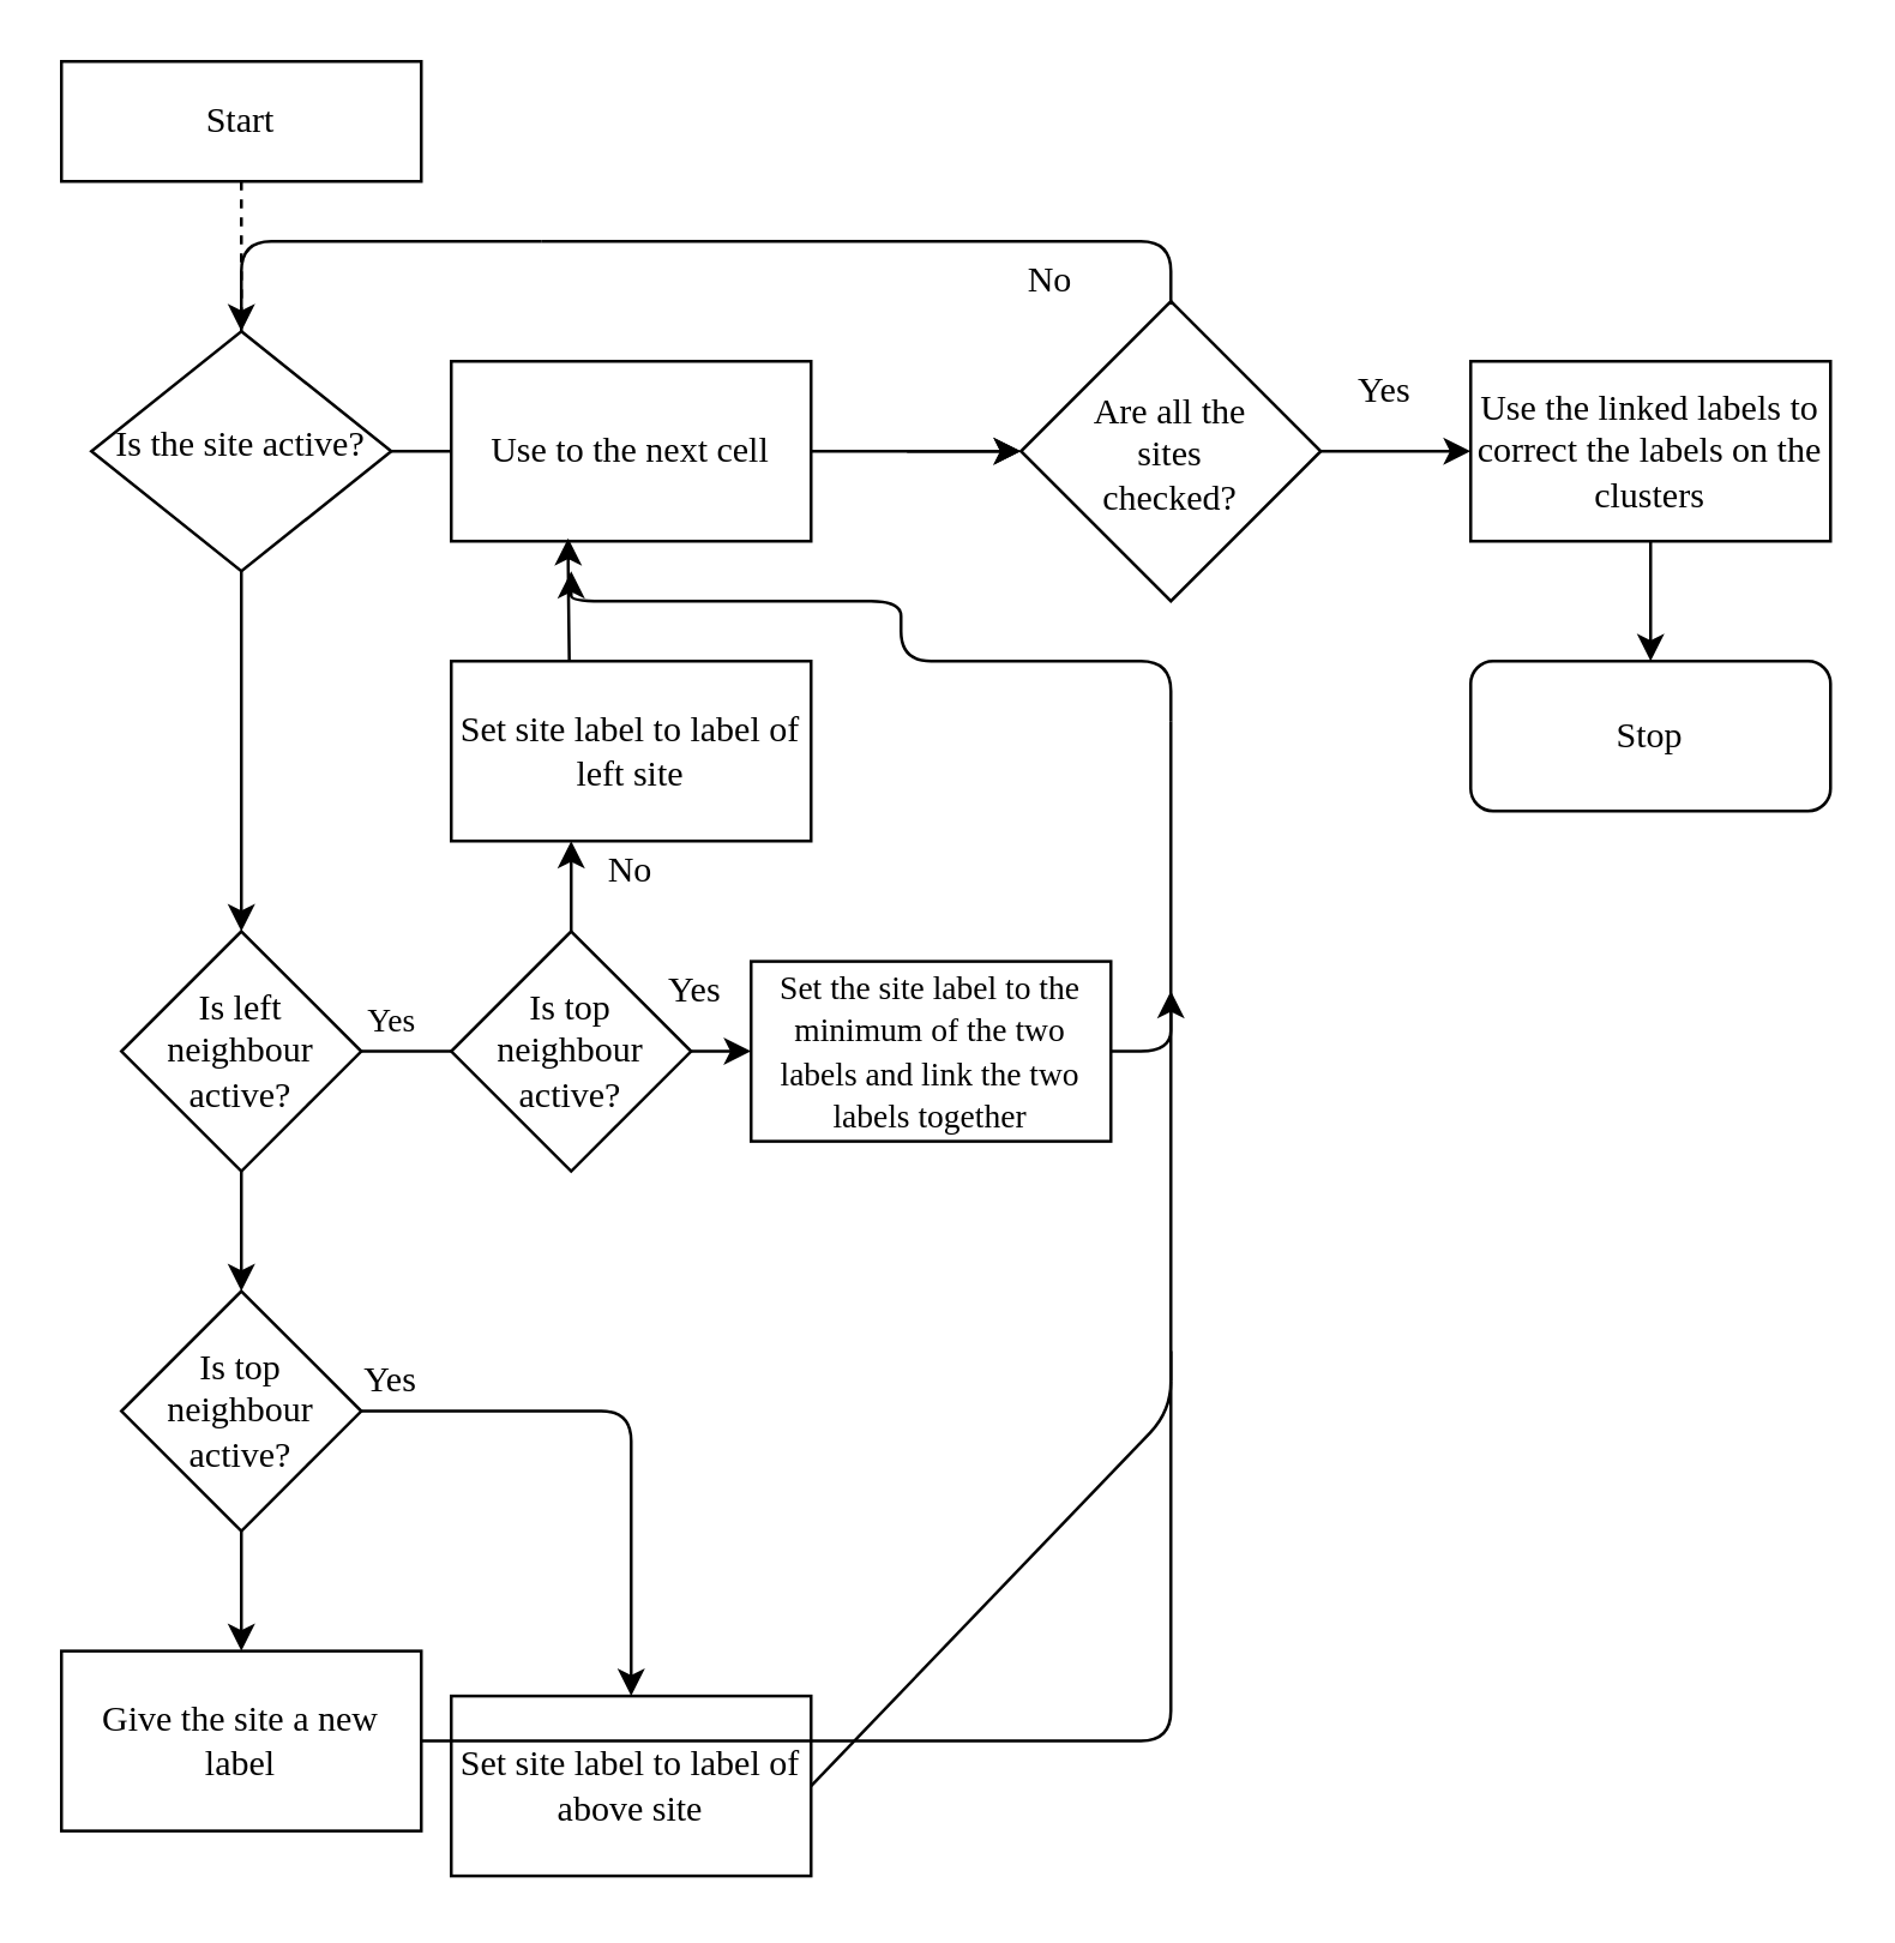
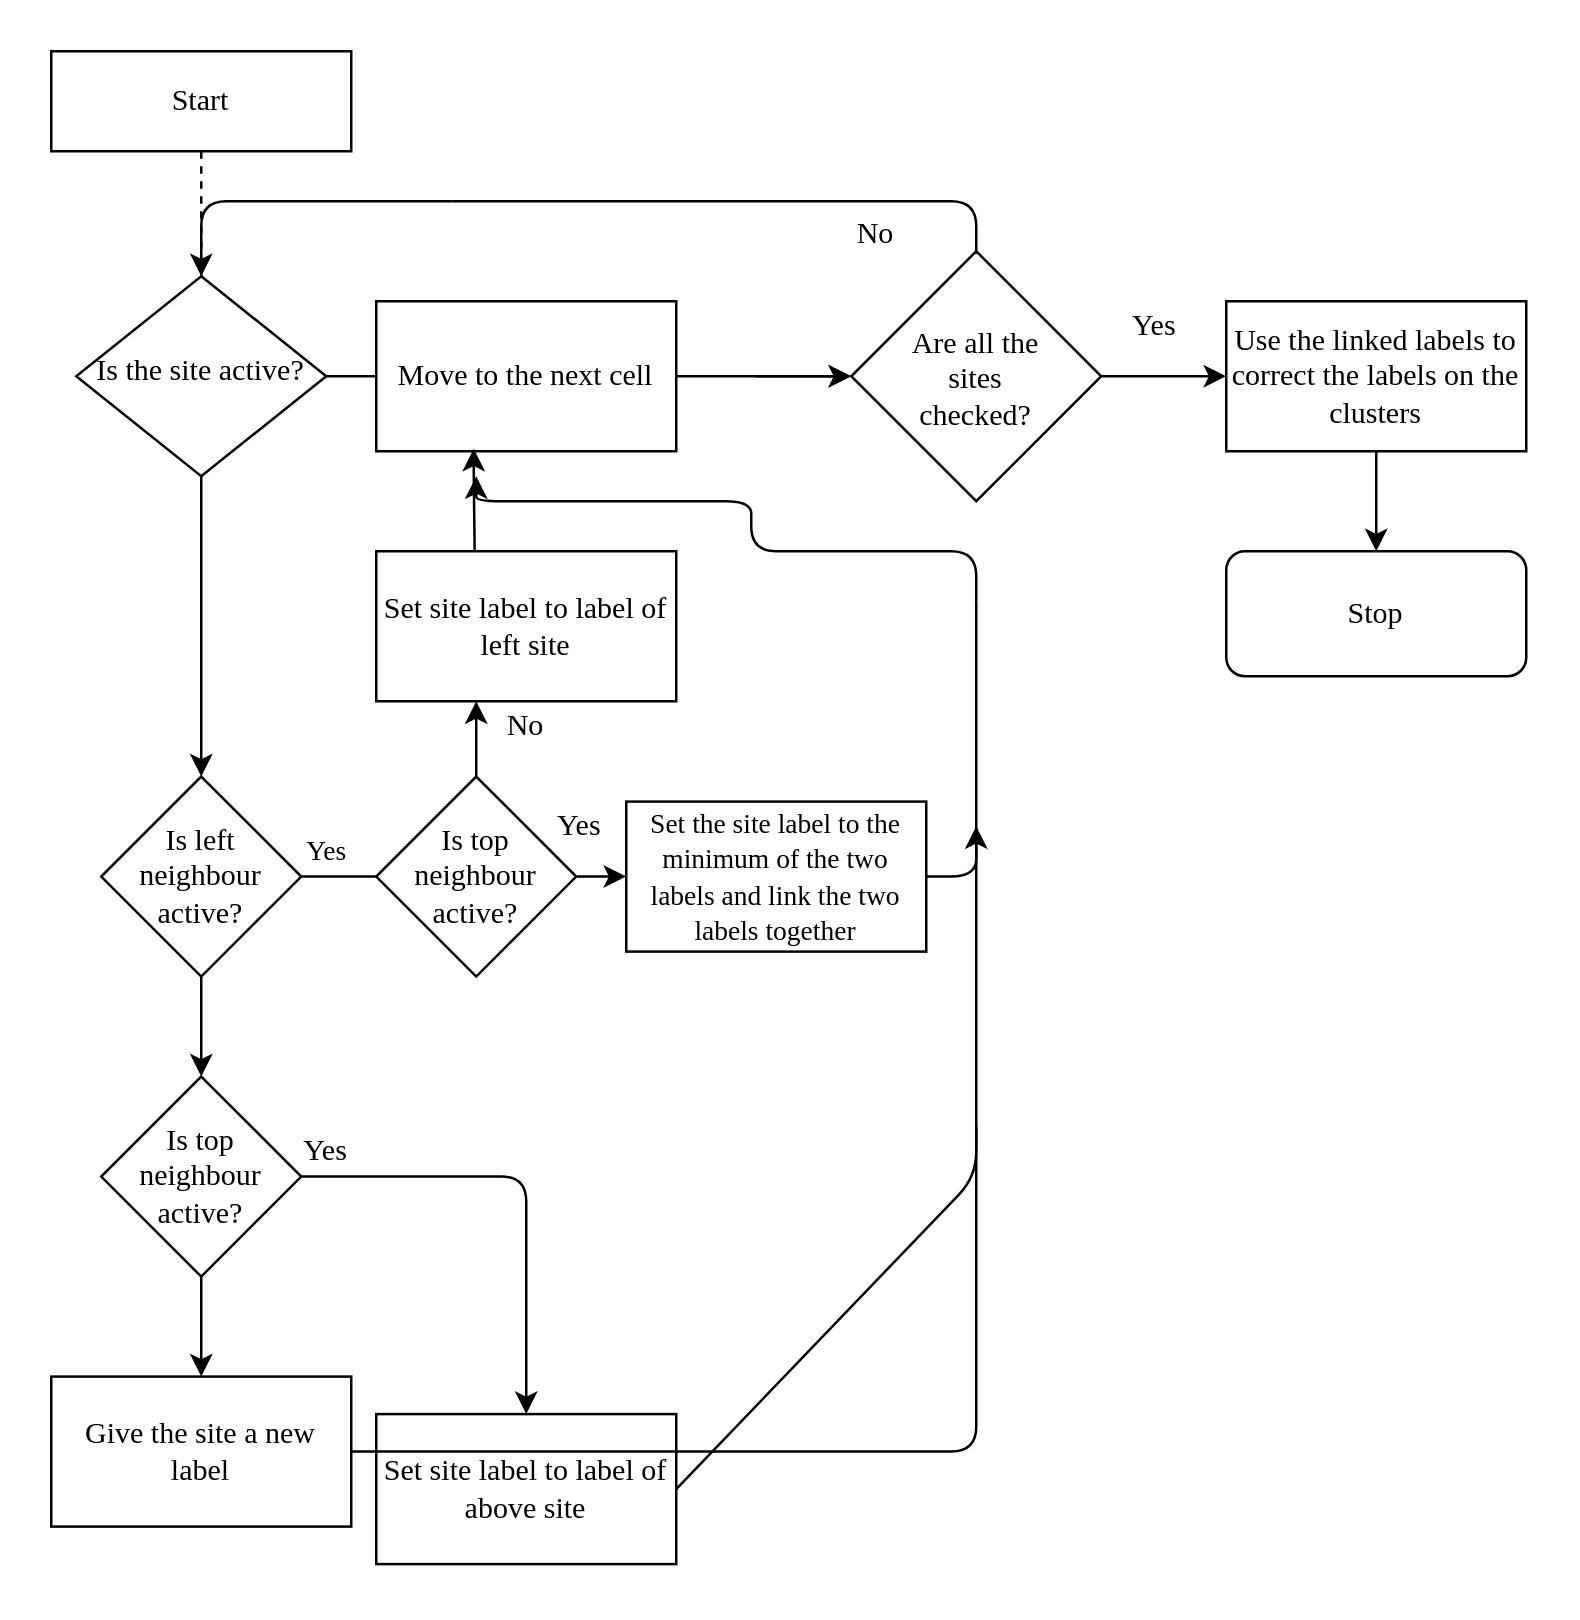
  <mxCell id="0" />
  <mxCell id="1" parent="0" />
  <mxCell id="2" value="Start" style="whiteSpace=wrap;html=1;fontSize=12;glass=0;strokeWidth=1;shadow=0;fontFamily=Lora;fontSource=https%3A%2F%2Ffonts.googleapis.com%2Fcss%3Ffamily%3DLora;" parent="1" vertex="1"><mxGeometry x="20" y="20" width="120" height="40" as="geometry" /></mxCell>
  <mxCell id="3" value="No" style="edgeStyle=orthogonalEdgeStyle;html=1;jettySize=auto;orthogonalLoop=1;fontSize=11;endArrow=block;endFill=0;endSize=8;strokeWidth=1;shadow=0;labelBackgroundColor=none;fontFamily=Lora;fontSource=https%3A%2F%2Ffonts.googleapis.com%2Fcss%3Ffamily%3DLora;" parent="1" source="4" edge="1"><mxGeometry y="10" relative="1" as="geometry"><mxPoint as="offset" /><mxPoint x="180" y="150" as="targetPoint" /></mxGeometry></mxCell>
  <mxCell id="4" value="Is the site active?" style="rhombus;whiteSpace=wrap;html=1;shadow=0;fontFamily=Lora;fontSize=12;align=center;strokeWidth=1;spacing=6;spacingTop=-4;fontSource=https%3A%2F%2Ffonts.googleapis.com%2Fcss%3Ffamily%3DLora;" parent="1" vertex="1"><mxGeometry x="30" y="110" width="100" height="80" as="geometry" /></mxCell>
  <mxCell id="5" value="Yes" style="edgeStyle=orthogonalEdgeStyle;html=1;jettySize=auto;orthogonalLoop=1;fontSize=11;endArrow=block;endFill=0;endSize=8;strokeWidth=1;shadow=0;labelBackgroundColor=none;exitX=1;exitY=0.5;exitDx=0;exitDy=0;fontFamily=Lora;fontSource=https%3A%2F%2Ffonts.googleapis.com%2Fcss%3Ffamily%3DLora;" parent="1" source="7" edge="1"><mxGeometry x="-0.667" y="10" relative="1" as="geometry"><mxPoint as="offset" /><mxPoint x="130" y="350.14" as="sourcePoint" /><mxPoint x="180" y="350.14" as="targetPoint" /></mxGeometry></mxCell>
  <mxCell id="6" style="edgeStyle=orthogonalEdgeStyle;orthogonalLoop=1;jettySize=auto;html=1;exitX=0.5;exitY=0;exitDx=0;exitDy=0;fontFamily=Lora;fontSource=https%3A%2F%2Ffonts.googleapis.com%2Fcss%3Ffamily%3DLora;" parent="1" source="7" edge="1"><mxGeometry relative="1" as="geometry"><mxPoint x="79.69" y="310.002" as="targetPoint" /></mxGeometry></mxCell>
  <mxCell id="7" value="Is left neighbour active?" style="rhombus;whiteSpace=wrap;html=1;fontFamily=Lora;fontSource=https%3A%2F%2Ffonts.googleapis.com%2Fcss%3Ffamily%3DLora;" parent="1" vertex="1"><mxGeometry x="40" y="310.14" width="80" height="80" as="geometry" /></mxCell>
  <mxCell id="8" value="" style="edgeStyle=orthogonalEdgeStyle;orthogonalLoop=1;jettySize=auto;html=1;fontFamily=Lora;fontSource=https%3A%2F%2Ffonts.googleapis.com%2Fcss%3Ffamily%3DLora;" parent="1" source="9" target="21" edge="1"><mxGeometry relative="1" as="geometry" /></mxCell>
- <mxCell id="9" value="Use to the next cell" style="whiteSpace=wrap;html=1;fontFamily=Lora;fontSource=https%3A%2F%2Ffonts.googleapis.com%2Fcss%3Ffamily%3DLora;" parent="1" vertex="1"><mxGeometry x="150" y="120" width="120" height="60" as="geometry" /></mxCell>
+ <mxCell id="9" value="Move to the next cell" style="whiteSpace=wrap;html=1;fontFamily=Lora;fontSource=https%3A%2F%2Ffonts.googleapis.com%2Fcss%3Ffamily%3DLora;" parent="1" vertex="1"><mxGeometry x="150" y="120" width="120" height="60" as="geometry" /></mxCell>
  <mxCell id="10" value="" style="endArrow=none;html=1;exitX=0.5;exitY=0;exitDx=0;exitDy=0;fontFamily=Lora;fontSource=https%3A%2F%2Ffonts.googleapis.com%2Fcss%3Ffamily%3DLora;" parent="1" source="21" edge="1"><mxGeometry width="50" height="50" relative="1" as="geometry"><mxPoint x="240" y="120" as="sourcePoint" /><mxPoint x="180" y="80" as="targetPoint" /><Array as="points"><mxPoint x="390" y="80" /><mxPoint x="240" y="80" /></Array></mxGeometry></mxCell>
  <mxCell id="11" value="" style="endArrow=none;html=1;entryX=0.5;entryY=0;entryDx=0;entryDy=0;fontFamily=Lora;fontSource=https%3A%2F%2Ffonts.googleapis.com%2Fcss%3Ffamily%3DLora;" parent="1" target="4" edge="1"><mxGeometry width="50" height="50" relative="1" as="geometry"><mxPoint x="180" y="80" as="sourcePoint" /><mxPoint x="270" y="240" as="targetPoint" /><Array as="points"><mxPoint x="80" y="80" /></Array></mxGeometry></mxCell>
  <mxCell id="12" value="" style="edgeStyle=orthogonalEdgeStyle;orthogonalLoop=1;jettySize=auto;html=1;fontFamily=Lora;fontSource=https%3A%2F%2Ffonts.googleapis.com%2Fcss%3Ffamily%3DLora;" parent="1" source="14" target="17" edge="1"><mxGeometry relative="1" as="geometry" /></mxCell>
  <mxCell id="13" value="" style="edgeStyle=orthogonalEdgeStyle;orthogonalLoop=1;jettySize=auto;html=1;fontFamily=Lora;fontSource=https%3A%2F%2Ffonts.googleapis.com%2Fcss%3Ffamily%3DLora;" parent="1" source="14" target="18" edge="1"><mxGeometry relative="1" as="geometry" /></mxCell>
  <mxCell id="14" value="&lt;div&gt;Is top neighbour active?&lt;/div&gt;" style="rhombus;whiteSpace=wrap;html=1;fontFamily=Lora;fontSource=https%3A%2F%2Ffonts.googleapis.com%2Fcss%3Ffamily%3DLora;" parent="1" vertex="1"><mxGeometry x="40" y="430.14" width="80" height="80" as="geometry" /></mxCell>
  <mxCell id="15" value="" style="edgeStyle=orthogonalEdgeStyle;orthogonalLoop=1;jettySize=auto;html=1;fontFamily=Lora;fontSource=https%3A%2F%2Ffonts.googleapis.com%2Fcss%3Ffamily%3DLora;" parent="1" source="16" target="25" edge="1"><mxGeometry relative="1" as="geometry" /></mxCell>
  <mxCell id="16" value="&lt;div&gt;Is top neighbour active?&lt;/div&gt;" style="rhombus;whiteSpace=wrap;html=1;fontFamily=Lora;fontSource=https%3A%2F%2Ffonts.googleapis.com%2Fcss%3Ffamily%3DLora;" parent="1" vertex="1"><mxGeometry x="150" y="310.14" width="80" height="80" as="geometry" /></mxCell>
  <mxCell id="17" value="Set site label to label of above site" style="whiteSpace=wrap;html=1;fontFamily=Lora;fontSource=https%3A%2F%2Ffonts.googleapis.com%2Fcss%3Ffamily%3DLora;" parent="1" vertex="1"><mxGeometry x="150" y="565.14" width="120" height="60" as="geometry" /></mxCell>
  <mxCell id="18" value="Give the site a new label" style="whiteSpace=wrap;html=1;fontFamily=Lora;fontSource=https%3A%2F%2Ffonts.googleapis.com%2Fcss%3Ffamily%3DLora;" parent="1" vertex="1"><mxGeometry x="20" y="550.14" width="120" height="60" as="geometry" /></mxCell>
  <mxCell id="19" value="Yes" style="text;html=1;strokeColor=none;fillColor=none;align=center;verticalAlign=middle;whiteSpace=wrap;fontFamily=Lora;fontSource=https%3A%2F%2Ffonts.googleapis.com%2Fcss%3Ffamily%3DLora;" parent="1" vertex="1"><mxGeometry x="110" y="450.14" width="40" height="20" as="geometry" /></mxCell>
  <mxCell id="20" value="" style="endArrow=none;html=1;exitX=1;exitY=0.5;exitDx=0;exitDy=0;fontFamily=Lora;fontSource=https%3A%2F%2Ffonts.googleapis.com%2Fcss%3Ffamily%3DLora;" parent="1" source="18" edge="1"><mxGeometry width="50" height="50" relative="1" as="geometry"><mxPoint x="230" y="580.14" as="sourcePoint" /><mxPoint x="390" y="460.14" as="targetPoint" /><Array as="points"><mxPoint x="390" y="580.14" /></Array></mxGeometry></mxCell>
  <mxCell id="21" value="&lt;p style=&quot;line-height: 50%&quot;&gt;&lt;/p&gt;&lt;div&gt;Are all the &lt;br&gt;&lt;/div&gt;&lt;div&gt;sites &lt;br&gt;&lt;/div&gt;&lt;div&gt;checked?&lt;br&gt;&lt;/div&gt;&lt;div&gt;&lt;br&gt;&lt;/div&gt;&lt;p&gt;&lt;/p&gt;" style="rhombus;whiteSpace=wrap;html=1;spacingTop=15;fontFamily=Lora;fontSource=https%3A%2F%2Ffonts.googleapis.com%2Fcss%3Ffamily%3DLora;" parent="1" vertex="1"><mxGeometry x="340" y="100" width="100" height="100" as="geometry" /></mxCell>
  <mxCell id="22" value="" style="endArrow=classic;html=1;entryX=0;entryY=0.5;entryDx=0;entryDy=0;fontFamily=Lora;fontSource=https%3A%2F%2Ffonts.googleapis.com%2Fcss%3Ffamily%3DLora;" parent="1" target="21" edge="1"><mxGeometry width="50" height="50" relative="1" as="geometry"><mxPoint x="302" y="150" as="sourcePoint" /><mxPoint x="270" y="230" as="targetPoint" /></mxGeometry></mxCell>
  <mxCell id="23" value="&lt;div&gt;No&lt;/div&gt;&lt;div&gt;&lt;br&gt;&lt;/div&gt;" style="text;html=1;strokeColor=none;fillColor=none;align=center;verticalAlign=middle;whiteSpace=wrap;fontFamily=Lora;fontSource=https%3A%2F%2Ffonts.googleapis.com%2Fcss%3Ffamily%3DLora;" parent="1" vertex="1"><mxGeometry x="330" y="90" width="40" height="20" as="geometry" /></mxCell>
  <mxCell id="24" value="" style="endArrow=none;html=1;exitX=1;exitY=0.5;exitDx=0;exitDy=0;fontFamily=Lora;fontSource=https%3A%2F%2Ffonts.googleapis.com%2Fcss%3Ffamily%3DLora;" parent="1" source="17" edge="1"><mxGeometry width="50" height="50" relative="1" as="geometry"><mxPoint x="220" y="440.14" as="sourcePoint" /><mxPoint x="390" y="450.14" as="targetPoint" /><Array as="points"><mxPoint x="390" y="470.14" /></Array></mxGeometry></mxCell>
  <mxCell id="25" value="&lt;font style=&quot;font-size: 11px&quot;&gt;Set the site label to the minimum of the two labels and link the two labels together&lt;br&gt;&lt;/font&gt;" style="whiteSpace=wrap;html=1;fontFamily=Lora;fontSource=https%3A%2F%2Ffonts.googleapis.com%2Fcss%3Ffamily%3DLora;" parent="1" vertex="1"><mxGeometry x="250" y="320.14" width="120" height="60" as="geometry" /></mxCell>
  <mxCell id="26" value="" style="endArrow=classic;html=1;exitX=0.5;exitY=0;exitDx=0;exitDy=0;entryX=0;entryY=0;entryDx=0;entryDy=0;fontFamily=Lora;fontSource=https%3A%2F%2Ffonts.googleapis.com%2Fcss%3Ffamily%3DLora;" parent="1" source="16" target="27" edge="1"><mxGeometry width="50" height="50" relative="1" as="geometry"><mxPoint x="230" y="240" as="sourcePoint" /><mxPoint x="180" y="280" as="targetPoint" /></mxGeometry></mxCell>
  <mxCell id="27" value="&lt;div&gt;No&lt;/div&gt;" style="text;html=1;strokeColor=none;fillColor=none;align=center;verticalAlign=middle;whiteSpace=wrap;fontFamily=Lora;fontSource=https%3A%2F%2Ffonts.googleapis.com%2Fcss%3Ffamily%3DLora;" parent="1" vertex="1"><mxGeometry x="190" y="280" width="40" height="20" as="geometry" /></mxCell>
  <mxCell id="28" value="Yes" style="text;html=1;align=center;verticalAlign=middle;resizable=0;points=[];autosize=1;fontFamily=Lora;fontSource=https%3A%2F%2Ffonts.googleapis.com%2Fcss%3Ffamily%3DLora;" parent="1" vertex="1"><mxGeometry x="216" y="321.14" width="29" height="18" as="geometry" /></mxCell>
  <mxCell id="29" value="" style="endArrow=classic;html=1;exitX=0.5;exitY=1;exitDx=0;exitDy=0;entryX=0.5;entryY=0;entryDx=0;entryDy=0;fontFamily=Lora;fontSource=https%3A%2F%2Ffonts.googleapis.com%2Fcss%3Ffamily%3DLora;" parent="1" source="7" target="14" edge="1"><mxGeometry width="50" height="50" relative="1" as="geometry"><mxPoint x="220" y="360" as="sourcePoint" /><mxPoint x="270" y="310" as="targetPoint" /></mxGeometry></mxCell>
  <mxCell id="30" value="" style="endArrow=classic;html=1;exitX=0.5;exitY=1;exitDx=0;exitDy=0;entryX=0.5;entryY=0;entryDx=0;entryDy=0;fontFamily=Lora;fontSource=https%3A%2F%2Ffonts.googleapis.com%2Fcss%3Ffamily%3DLora;" parent="1" source="4" target="7" edge="1"><mxGeometry width="50" height="50" relative="1" as="geometry"><mxPoint x="150" y="280" as="sourcePoint" /><mxPoint x="270" y="310" as="targetPoint" /></mxGeometry></mxCell>
  <mxCell id="31" value="" style="endArrow=classic;html=1;exitX=0.5;exitY=1;exitDx=0;exitDy=0;fontFamily=Lora;fontSource=https%3A%2F%2Ffonts.googleapis.com%2Fcss%3Ffamily%3DLora;dashed=1;" parent="1" source="2" target="4" edge="1"><mxGeometry width="50" height="50" relative="1" as="geometry"><mxPoint x="-50" y="260" as="sourcePoint" /><mxPoint x="0" y="210" as="targetPoint" /></mxGeometry></mxCell>
  <mxCell id="32" value="Set site label to label of left site" style="rounded=0;whiteSpace=wrap;html=1;fontFamily=Lora;fontSource=https%3A%2F%2Ffonts.googleapis.com%2Fcss%3Ffamily%3DLora;" parent="1" vertex="1"><mxGeometry x="150" y="220" width="120" height="60" as="geometry" /></mxCell>
  <mxCell id="33" value="" style="endArrow=classic;html=1;exitX=0.328;exitY=-0.008;exitDx=0;exitDy=0;exitPerimeter=0;fontFamily=Lora;fontSource=https%3A%2F%2Ffonts.googleapis.com%2Fcss%3Ffamily%3DLora;" parent="1" source="32" edge="1"><mxGeometry width="50" height="50" relative="1" as="geometry"><mxPoint x="-10" y="270" as="sourcePoint" /><mxPoint x="189" y="179" as="targetPoint" /><Array as="points"><mxPoint x="189" y="190" /></Array></mxGeometry></mxCell>
  <mxCell id="34" value="" style="endArrow=none;html=1;fontFamily=Lora;fontSource=https%3A%2F%2Ffonts.googleapis.com%2Fcss%3Ffamily%3DLora;" parent="1" edge="1"><mxGeometry width="50" height="50" relative="1" as="geometry"><mxPoint x="390" y="460" as="sourcePoint" /><mxPoint x="390" y="240" as="targetPoint" /></mxGeometry></mxCell>
  <mxCell id="35" value="" style="endArrow=classic;html=1;exitX=1;exitY=0.5;exitDx=0;exitDy=0;fontFamily=Lora;fontSource=https%3A%2F%2Ffonts.googleapis.com%2Fcss%3Ffamily%3DLora;" parent="1" source="25" edge="1"><mxGeometry width="50" height="50" relative="1" as="geometry"><mxPoint x="450" y="355.14" as="sourcePoint" /><mxPoint x="390" y="330" as="targetPoint" /><Array as="points"><mxPoint x="390" y="350" /></Array></mxGeometry></mxCell>
  <mxCell id="36" value="" style="endArrow=classic;html=1;fontFamily=Lora;fontSource=https%3A%2F%2Ffonts.googleapis.com%2Fcss%3Ffamily%3DLora;" parent="1" edge="1"><mxGeometry width="50" height="50" relative="1" as="geometry"><mxPoint x="390" y="240" as="sourcePoint" /><mxPoint x="190" y="190" as="targetPoint" /><Array as="points"><mxPoint x="390" y="220" /><mxPoint x="300" y="220" /><mxPoint x="300" y="200" /><mxPoint x="190" y="200" /></Array></mxGeometry></mxCell>
  <mxCell id="37" value="" style="endArrow=classic;html=1;exitX=1;exitY=0.5;exitDx=0;exitDy=0;fontFamily=Lora;fontSource=https%3A%2F%2Ffonts.googleapis.com%2Fcss%3Ffamily%3DLora;" parent="1" source="21" edge="1"><mxGeometry width="50" height="50" relative="1" as="geometry"><mxPoint x="540" y="200" as="sourcePoint" /><mxPoint x="490" y="150" as="targetPoint" /></mxGeometry></mxCell>
  <mxCell id="38" value="Use the linked labels to correct the labels on the clusters" style="rounded=0;whiteSpace=wrap;html=1;fontFamily=Lora;fontSource=https%3A%2F%2Ffonts.googleapis.com%2Fcss%3Ffamily%3DLora;" parent="1" vertex="1"><mxGeometry x="490" y="120" width="120" height="60" as="geometry" /></mxCell>
  <mxCell id="39" value="Yes" style="text;html=1;align=center;verticalAlign=middle;resizable=0;points=[];autosize=1;fontFamily=Lora;fontSource=https%3A%2F%2Ffonts.googleapis.com%2Fcss%3Ffamily%3DLora;" parent="1" vertex="1"><mxGeometry x="446" y="121" width="29" height="18" as="geometry" /></mxCell>
  <mxCell id="40" value="Stop" style="rounded=1;whiteSpace=wrap;html=1;fontFamily=Lora;fontSource=https%3A%2F%2Ffonts.googleapis.com%2Fcss%3Ffamily%3DLora;" parent="1" vertex="1"><mxGeometry x="490" y="220" width="120" height="50" as="geometry" /></mxCell>
  <mxCell id="41" value="" style="endArrow=classic;html=1;exitX=0.5;exitY=1;exitDx=0;exitDy=0;entryX=0.5;entryY=0;entryDx=0;entryDy=0;fontFamily=Lora;fontSource=https%3A%2F%2Ffonts.googleapis.com%2Fcss%3Ffamily%3DLora;" parent="1" source="38" target="40" edge="1"><mxGeometry width="50" height="50" relative="1" as="geometry"><mxPoint x="460" y="340" as="sourcePoint" /><mxPoint x="510" y="290" as="targetPoint" /></mxGeometry></mxCell>
